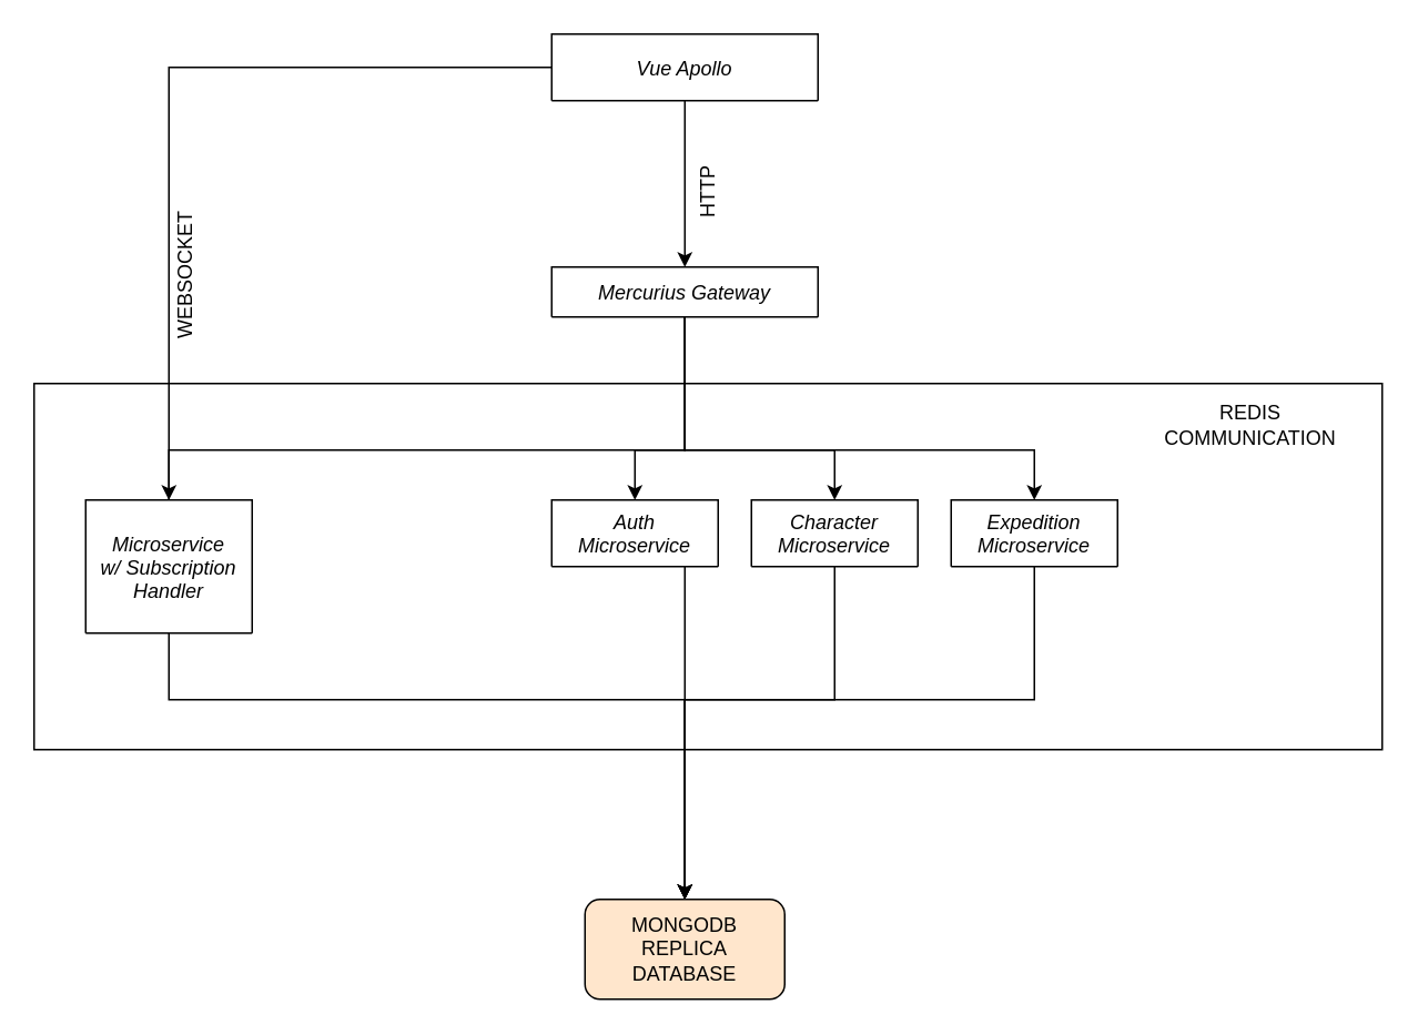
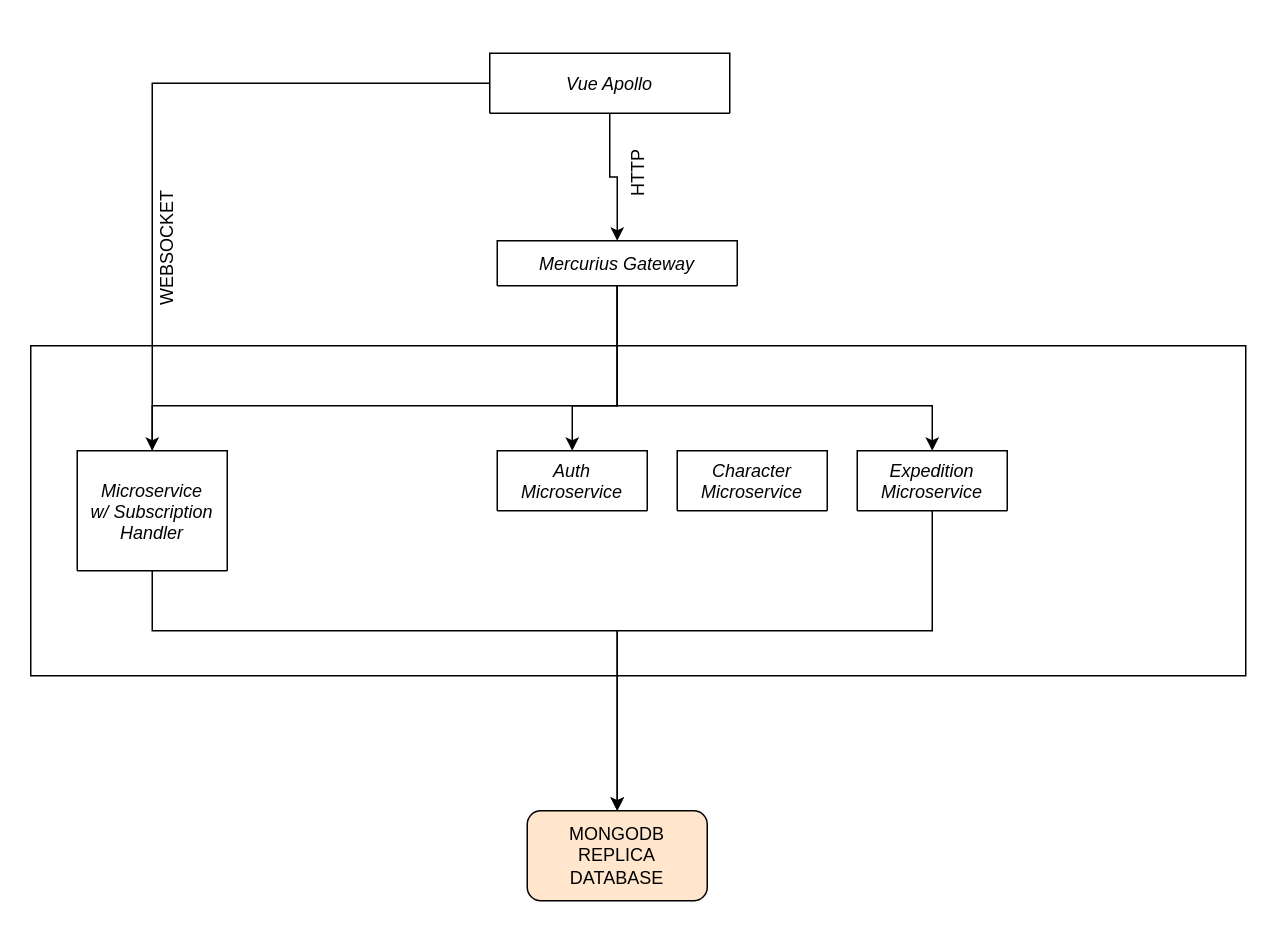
  <mxCell id="0" />
  <mxCell id="1" parent="0" />
  <mxCell id="2" value="" style="rounded=0;whiteSpace=wrap;html=1;" vertex="1" parent="1"><mxGeometry x="20" y="230" width="810" height="220" as="geometry" /></mxCell>
  <mxCell id="3" style="edgeStyle=orthogonalEdgeStyle;rounded=0;orthogonalLoop=1;jettySize=auto;html=1;entryX=0.5;entryY=0;entryDx=0;entryDy=0;" edge="1" parent="1" source="5" target="10"><mxGeometry relative="1" as="geometry" /></mxCell>
  <mxCell id="4" style="edgeStyle=orthogonalEdgeStyle;rounded=0;orthogonalLoop=1;jettySize=auto;html=1;" edge="1" parent="1" source="5" target="18"><mxGeometry relative="1" as="geometry" /></mxCell>
- <mxCell id="5" value="Vue Apollo" style="swimlane;fontStyle=2;align=center;verticalAlign=middle;childLayout=stackLayout;horizontal=1;startSize=138;horizontalStack=0;resizeParent=1;resizeLast=0;collapsible=1;marginBottom=0;rounded=0;shadow=0;strokeWidth=1;" vertex="1" parent="1"><mxGeometry x="331" y="20" width="160" height="40" as="geometry"><mxRectangle x="230" y="140" width="160" height="26" as="alternateBounds" /></mxGeometry></mxCell>
+ <mxCell id="5" value="Vue Apollo" style="swimlane;fontStyle=2;align=center;verticalAlign=middle;childLayout=stackLayout;horizontal=1;startSize=138;horizontalStack=0;resizeParent=1;resizeLast=0;collapsible=1;marginBottom=0;rounded=0;shadow=0;strokeWidth=1;" vertex="1" parent="1"><mxGeometry x="326" y="35" width="160" height="40" as="geometry"><mxRectangle x="230" y="140" width="160" height="26" as="alternateBounds" /></mxGeometry></mxCell>
  <mxCell id="6" style="edgeStyle=orthogonalEdgeStyle;rounded=0;orthogonalLoop=1;jettySize=auto;html=1;" edge="1" parent="1" source="10" target="12"><mxGeometry relative="1" as="geometry"><Array as="points"><mxPoint x="411" y="270" /><mxPoint x="381" y="270" /></Array></mxGeometry></mxCell>
- <mxCell id="7" style="edgeStyle=orthogonalEdgeStyle;rounded=0;orthogonalLoop=1;jettySize=auto;html=1;" edge="1" parent="1" source="10" target="14"><mxGeometry relative="1" as="geometry"><Array as="points"><mxPoint x="411" y="270" /><mxPoint x="501" y="270" /></Array></mxGeometry></mxCell>
  <mxCell id="8" style="edgeStyle=orthogonalEdgeStyle;rounded=0;orthogonalLoop=1;jettySize=auto;html=1;" edge="1" parent="1" source="10" target="16"><mxGeometry relative="1" as="geometry"><Array as="points"><mxPoint x="411" y="270" /><mxPoint x="621" y="270" /></Array></mxGeometry></mxCell>
  <mxCell id="9" style="edgeStyle=orthogonalEdgeStyle;rounded=0;orthogonalLoop=1;jettySize=auto;html=1;entryX=0.5;entryY=0.5;entryDx=0;entryDy=0;entryPerimeter=0;" edge="1" parent="1" source="10" target="18"><mxGeometry relative="1" as="geometry"><Array as="points"><mxPoint x="411" y="270" /><mxPoint x="101" y="270" /></Array></mxGeometry></mxCell>
  <mxCell id="10" value="Mercurius Gateway" style="swimlane;fontStyle=2;align=center;verticalAlign=middle;childLayout=stackLayout;horizontal=1;startSize=138;horizontalStack=0;resizeParent=1;resizeLast=0;collapsible=1;marginBottom=0;rounded=0;shadow=0;strokeWidth=1;" vertex="1" parent="1"><mxGeometry x="331" y="160" width="160" height="30" as="geometry"><mxRectangle x="230" y="140" width="160" height="26" as="alternateBounds" /></mxGeometry></mxCell>
- <mxCell id="11" style="edgeStyle=orthogonalEdgeStyle;rounded=0;orthogonalLoop=1;jettySize=auto;html=1;" edge="1" parent="1" source="12" target="23"><mxGeometry relative="1" as="geometry"><Array as="points"><mxPoint x="411" y="390" /><mxPoint x="411" y="390" /></Array></mxGeometry></mxCell>
  <mxCell id="12" value="Auth&#10;Microservice" style="swimlane;fontStyle=2;align=center;verticalAlign=middle;childLayout=stackLayout;horizontal=1;startSize=138;horizontalStack=0;resizeParent=1;resizeLast=0;collapsible=1;marginBottom=0;rounded=0;shadow=0;strokeWidth=1;" vertex="1" parent="1"><mxGeometry x="331" y="300" width="100" height="40" as="geometry"><mxRectangle x="230" y="140" width="160" height="26" as="alternateBounds" /></mxGeometry></mxCell>
- <mxCell id="13" style="edgeStyle=orthogonalEdgeStyle;rounded=0;orthogonalLoop=1;jettySize=auto;html=1;" edge="1" parent="1" source="14" target="23"><mxGeometry relative="1" as="geometry"><Array as="points"><mxPoint x="501" y="420" /><mxPoint x="411" y="420" /></Array></mxGeometry></mxCell>
  <mxCell id="14" value="Character&#10;Microservice" style="swimlane;fontStyle=2;align=center;verticalAlign=middle;childLayout=stackLayout;horizontal=1;startSize=138;horizontalStack=0;resizeParent=1;resizeLast=0;collapsible=1;marginBottom=0;rounded=0;shadow=0;strokeWidth=1;" vertex="1" parent="1"><mxGeometry x="451" y="300" width="100" height="40" as="geometry"><mxRectangle x="230" y="140" width="160" height="26" as="alternateBounds" /></mxGeometry></mxCell>
  <mxCell id="15" style="edgeStyle=orthogonalEdgeStyle;rounded=0;orthogonalLoop=1;jettySize=auto;html=1;" edge="1" parent="1" source="16" target="23"><mxGeometry relative="1" as="geometry"><Array as="points"><mxPoint x="621" y="420" /><mxPoint x="411" y="420" /></Array></mxGeometry></mxCell>
  <mxCell id="16" value="Expedition&#10;Microservice" style="swimlane;fontStyle=2;align=center;verticalAlign=middle;childLayout=stackLayout;horizontal=1;startSize=138;horizontalStack=0;resizeParent=1;resizeLast=0;collapsible=1;marginBottom=0;rounded=0;shadow=0;strokeWidth=1;" vertex="1" parent="1"><mxGeometry x="571" y="300" width="100" height="40" as="geometry"><mxRectangle x="230" y="140" width="160" height="26" as="alternateBounds" /></mxGeometry></mxCell>
  <mxCell id="17" style="edgeStyle=orthogonalEdgeStyle;rounded=0;orthogonalLoop=1;jettySize=auto;html=1;" edge="1" parent="1" source="18" target="23"><mxGeometry relative="1" as="geometry"><Array as="points"><mxPoint x="101" y="420" /><mxPoint x="411" y="420" /></Array></mxGeometry></mxCell>
  <mxCell id="18" value="Microservice&#10;w/ Subscription&#10;Handler" style="swimlane;fontStyle=2;align=center;verticalAlign=middle;childLayout=stackLayout;horizontal=1;startSize=138;horizontalStack=0;resizeParent=1;resizeLast=0;collapsible=1;marginBottom=0;rounded=0;shadow=0;strokeWidth=1;" vertex="1" parent="1"><mxGeometry x="51" y="300" width="100" height="80" as="geometry"><mxRectangle x="230" y="140" width="160" height="26" as="alternateBounds" /></mxGeometry></mxCell>
  <mxCell id="19" value="HTTP" style="text;html=1;strokeColor=none;fillColor=none;align=center;verticalAlign=middle;whiteSpace=wrap;rounded=0;rotation=-90;" vertex="1" parent="1"><mxGeometry x="395" y="100" width="60" height="30" as="geometry" /></mxCell>
  <mxCell id="20" value="WEBSOCKET" style="text;html=1;strokeColor=none;fillColor=none;align=center;verticalAlign=middle;whiteSpace=wrap;rounded=0;rotation=-90;" vertex="1" parent="1"><mxGeometry x="81" y="150" width="60" height="30" as="geometry" /></mxCell>
- <mxCell id="21" value="REDIS COMMUNICATION" style="text;html=1;strokeColor=none;fillColor=none;align=center;verticalAlign=middle;whiteSpace=wrap;rounded=0;" vertex="1" parent="1"><mxGeometry x="681" y="240" width="140" height="30" as="geometry" /></mxCell>
  <mxCell id="22" style="edgeStyle=orthogonalEdgeStyle;rounded=0;orthogonalLoop=1;jettySize=auto;html=1;exitX=0.5;exitY=1;exitDx=0;exitDy=0;" edge="1" parent="1" source="2" target="2"><mxGeometry relative="1" as="geometry" /></mxCell>
  <mxCell id="23" value="&lt;div&gt;MONGODB&lt;/div&gt;&lt;div&gt;REPLICA&lt;br&gt;&lt;/div&gt;&lt;div&gt;DATABASE&lt;br&gt;&lt;/div&gt;" style="rounded=1;whiteSpace=wrap;html=1;fillColor=#ffe6cc;" vertex="1" parent="1"><mxGeometry x="351" y="540" width="120" height="60" as="geometry" /></mxCell>
